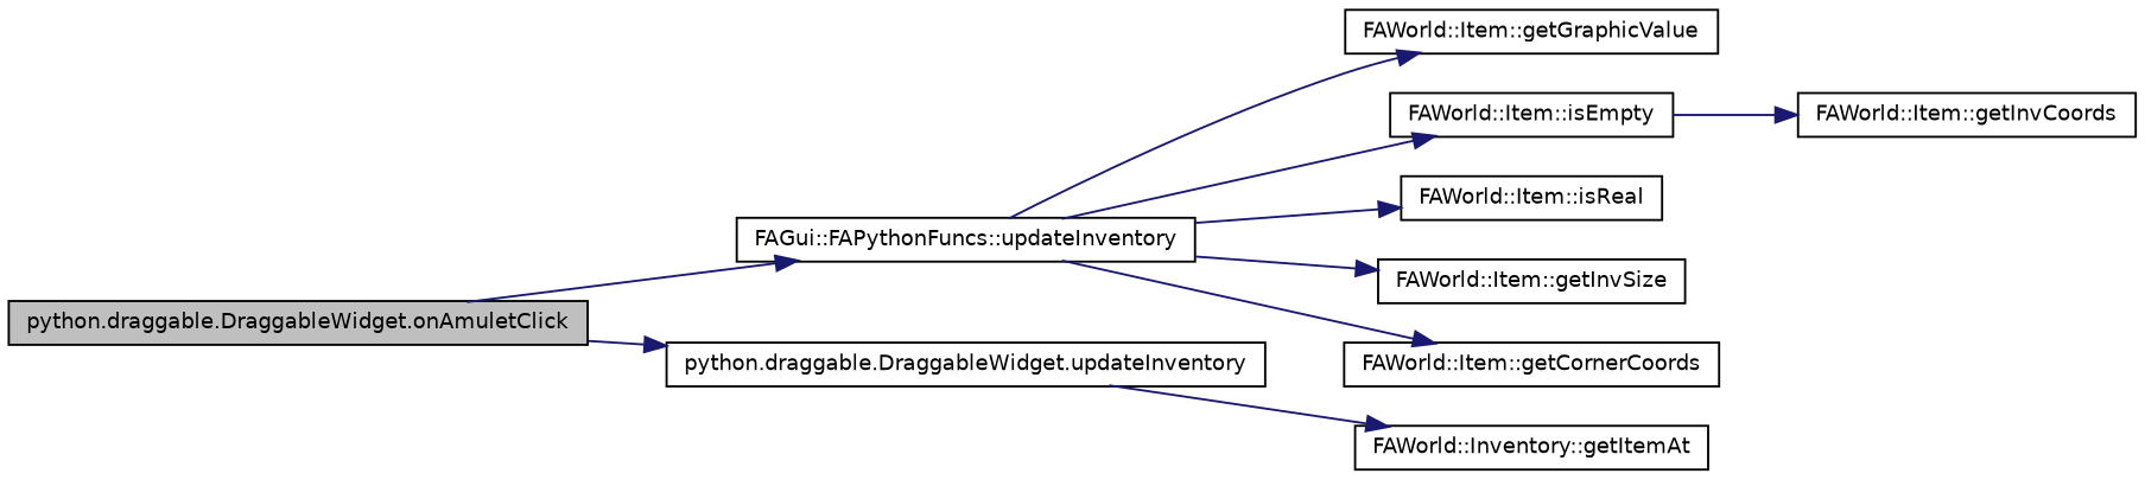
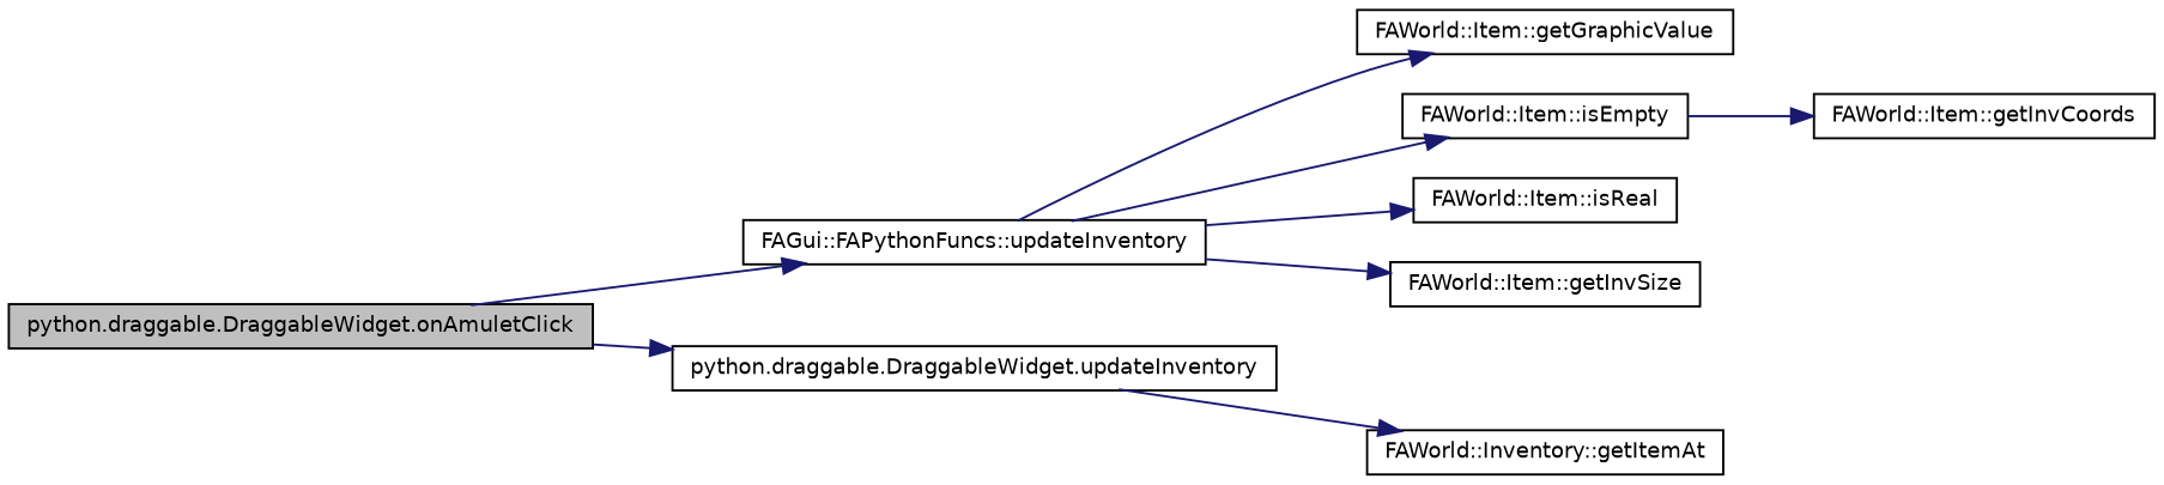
  digraph {
    rankdir=LR
    node [color=black fillcolor=white fontname=Helvetica fontsize=10 shape=record style=filled]
    edge [color=midnightblue fontname=Helvetica fontsize=10 labelfontname=Helvetica labelfontsize=10 style=solid]
    n1 [fillcolor=grey75 fontcolor=black height=0.2 label="python.draggable.DraggableWidget.onAmuletClick" width=0.4]
    n2 [height=0.2 label="FAGui::FAPythonFuncs::updateInventory" width=0.4]
    n3 [height=0.2 label="python.draggable.DraggableWidget.updateInventory" width=0.4]
    n4 [height=0.2 label="FAWorld::Item::getGraphicValue" width=0.4]
    n5 [height=0.2 label="FAWorld::Item::isEmpty" width=0.4]
    n6 [height=0.2 label="FAWorld::Item::isReal" width=0.4]
    n7 [height=0.2 label="FAWorld::Item::getInvSize" width=0.4]
-   n8 [height=0.2 label="FAWorld::Item::getCornerCoords" width=0.4]
    n9 [height=0.2 label="FAWorld::Inventory::getItemAt" width=0.4]
    n10 [height=0.2 label="FAWorld::Item::getInvCoords" width=0.4]
    n1 -> n2
    n1 -> n3
    n2 -> n4
    n2 -> n5
    n2 -> n6
    n2 -> n7
-   n2 -> n8
    n3 -> n9
    n5 -> n10
  }
